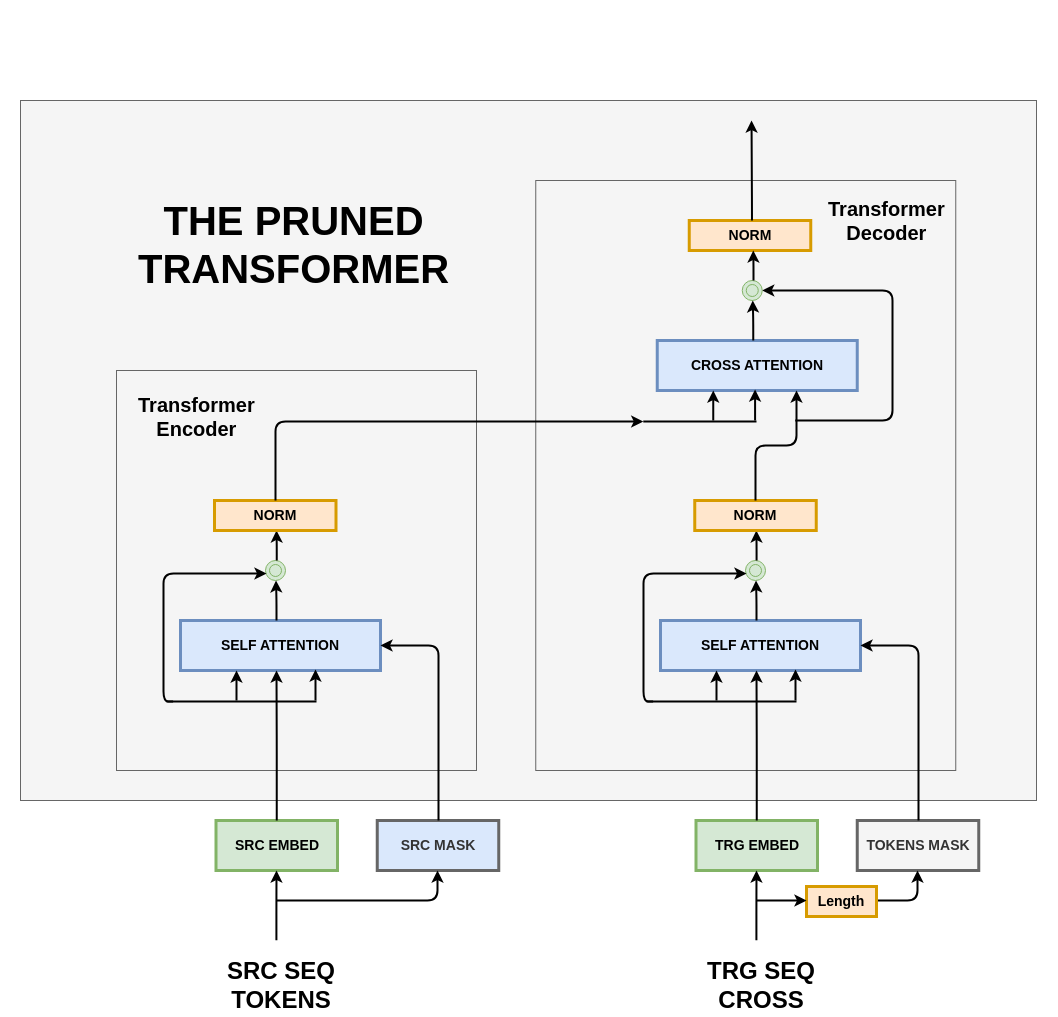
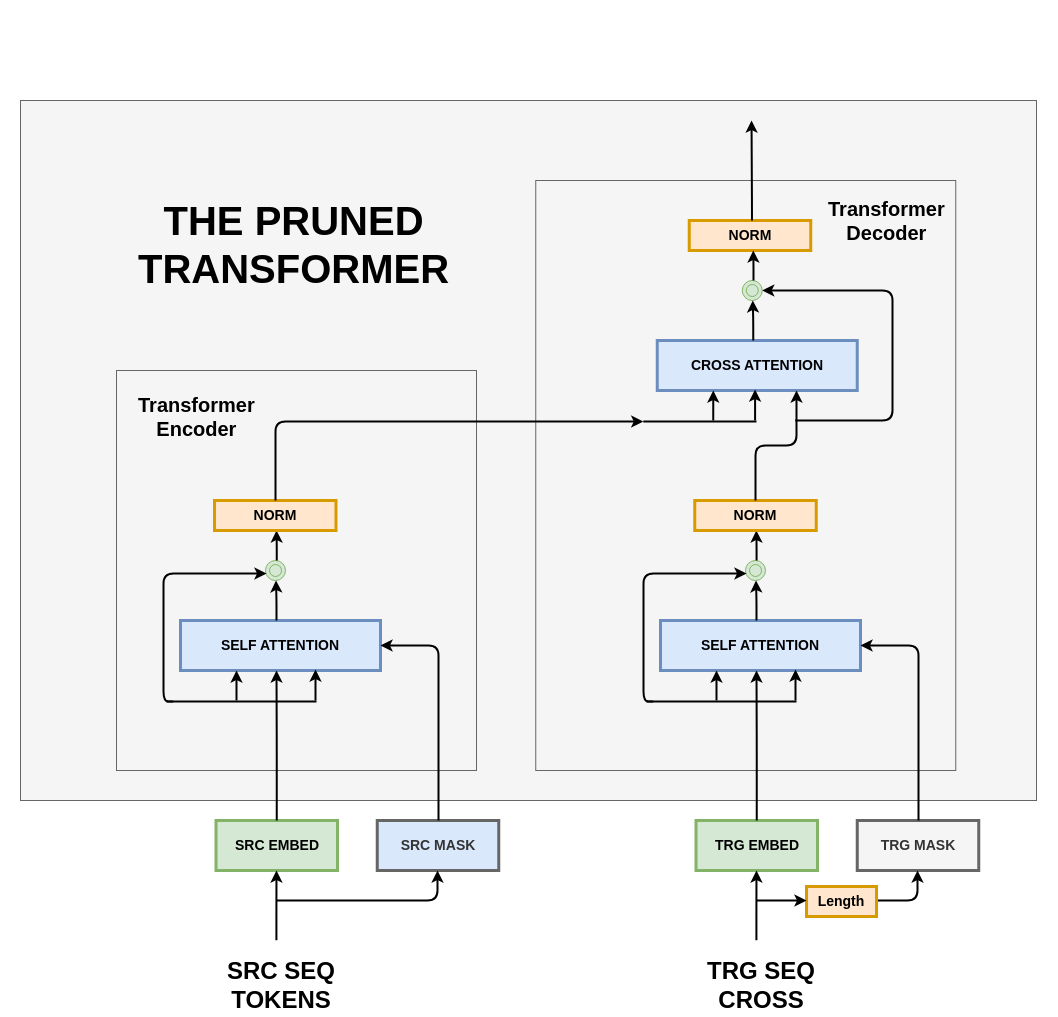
  <mxCell id="0" />
  <mxCell id="1" parent="0" />
  <mxCell id="2" value="" style="rounded=0;whiteSpace=wrap;html=1;strokeColor=#666666;fillColor=#f5f5f5;fontSize=14;fontColor=#333333;" vertex="1" parent="1"><mxGeometry x="20" y="100" width="1016" height="700" as="geometry" /></mxCell>
  <mxCell id="3" value="" style="rounded=0;whiteSpace=wrap;html=1;strokeColor=#666666;fillColor=#f5f5f5;fontSize=14;fontColor=#333333;" vertex="1" parent="1"><mxGeometry x="535.25" y="180" width="420" height="590" as="geometry" /></mxCell>
  <mxCell id="4" value="" style="rounded=0;whiteSpace=wrap;html=1;strokeColor=#666666;fillColor=#f5f5f5;fontSize=14;fontColor=#333333;" vertex="1" parent="1"><mxGeometry x="116" y="370" width="360" height="400" as="geometry" /></mxCell>
  <mxCell id="5" value="SRC EMBED" style="whiteSpace=wrap;align=center;verticalAlign=middle;fontStyle=1;strokeWidth=3;fontSize=14;fillColor=#d5e8d4;strokeColor=#82b366;" vertex="1" parent="1"><mxGeometry x="215.5" y="820" width="121.5" height="50" as="geometry" /></mxCell>
  <mxCell id="6" value="SELF ATTENTION" style="whiteSpace=wrap;align=center;verticalAlign=middle;fontStyle=1;strokeWidth=3;fillColor=#dae8fc;fontSize=14;strokeColor=#6c8ebf;" vertex="1" parent="1"><mxGeometry x="180" y="620" width="200" height="50" as="geometry" /></mxCell>
  <mxCell id="7" value="SRC MASK" style="whiteSpace=wrap;align=center;verticalAlign=middle;fontStyle=1;strokeWidth=3;fontSize=14;fillColor=#dae8fc;strokeColor=#666666;fontColor=#333333;" vertex="1" parent="1"><mxGeometry x="376.75" y="820" width="121.5" height="50" as="geometry" /></mxCell>
  <mxCell id="8" value="" style="edgeStyle=segmentEdgeStyle;endArrow=classic;html=1;strokeWidth=2;fontSize=14;entryX=1;entryY=0.5;entryDx=0;entryDy=0;" edge="1" parent="1" target="6"><mxGeometry width="50" height="50" relative="1" as="geometry"><mxPoint x="438" y="820" as="sourcePoint" /><mxPoint x="536" y="570" as="targetPoint" /><Array as="points"><mxPoint x="438" y="645" /></Array></mxGeometry></mxCell>
  <mxCell id="9" value="" style="edgeStyle=elbowEdgeStyle;elbow=vertical;endArrow=classic;html=1;strokeWidth=2;fontSize=14;exitX=0.5;exitY=0;exitDx=0;exitDy=0;" edge="1" parent="1" source="5"><mxGeometry width="50" height="50" relative="1" as="geometry"><mxPoint x="276.25" y="750" as="sourcePoint" /><mxPoint y="670" as="targetPoint" x="276" /></mxGeometry></mxCell>
  <mxCell id="10" value="" style="edgeStyle=elbowEdgeStyle;elbow=vertical;endArrow=classic;html=1;strokeWidth=2;fontSize=14;" edge="1" parent="1"><mxGeometry width="50" height="50" relative="1" as="geometry"><mxPoint x="236" y="700" as="sourcePoint" /><mxPoint x="236" y="670" as="targetPoint" /></mxGeometry></mxCell>
  <mxCell id="11" value="" style="edgeStyle=elbowEdgeStyle;elbow=vertical;endArrow=classic;html=1;strokeWidth=2;fontSize=14;" edge="1" parent="1"><mxGeometry width="50" height="50" relative="1" as="geometry"><mxPoint x="315" y="700" as="sourcePoint" /><mxPoint x="315" y="669" as="targetPoint" /></mxGeometry></mxCell>
  <mxCell id="12" value="" style="line;strokeWidth=2;html=1;fillColor=#FF99FF;fontSize=14;" vertex="1" parent="1"><mxGeometry x="166" y="696" width="150" height="10" as="geometry" /></mxCell>
  <mxCell id="13" value="" style="edgeStyle=elbowEdgeStyle;elbow=vertical;endArrow=classic;html=1;strokeWidth=2;fontSize=14;exitX=0.469;exitY=-0.343;exitDx=0;exitDy=0;exitPerimeter=0;" edge="1" parent="1" source="15"><mxGeometry width="50" height="50" relative="1" as="geometry"><mxPoint y="920" as="sourcePoint" x="276" /><mxPoint y="870" as="targetPoint" x="276" /><Array as="points" /></mxGeometry></mxCell>
  <mxCell id="14" value="" style="edgeStyle=segmentEdgeStyle;endArrow=classic;html=1;strokeWidth=2;fontSize=14;" edge="1" parent="1"><mxGeometry width="50" height="50" relative="1" as="geometry"><mxPoint y="900" as="sourcePoint" x="276" /><mxPoint x="437" y="870" as="targetPoint" /><Array as="points"><mxPoint x="387" y="900" /><mxPoint x="437" y="900" /></Array></mxGeometry></mxCell>
  <mxCell id="15" value="&lt;div style=&quot;text-align: center&quot;&gt;&lt;span style=&quot;font-size: 24px ; font-family: &amp;#34;helvetica&amp;#34; ; font-weight: 700&quot;&gt;SRC SEQ TOKENS&lt;/span&gt;&lt;/div&gt;" style="text;whiteSpace=wrap;html=1;fontSize=14;" vertex="1" parent="1"><mxGeometry x="214" y="950" width="132" height="30" as="geometry" /></mxCell>
  <mxCell id="16" value="" style="ellipse;shape=doubleEllipse;whiteSpace=wrap;html=1;aspect=fixed;fillColor=#d5e8d4;fontSize=14;strokeColor=#82b366;" vertex="1" parent="1"><mxGeometry x="265" y="560" width="20" height="20" as="geometry" /></mxCell>
  <mxCell id="17" value="" style="edgeStyle=elbowEdgeStyle;elbow=vertical;endArrow=classic;html=1;strokeWidth=2;fontSize=14;exitX=0.5;exitY=0;exitDx=0;exitDy=0;" edge="1" parent="1"><mxGeometry width="50" height="50" relative="1" as="geometry"><mxPoint x="276.25" y="560" as="sourcePoint" /><mxPoint y="530" as="targetPoint" x="276" /></mxGeometry></mxCell>
  <mxCell id="18" value="" style="edgeStyle=elbowEdgeStyle;elbow=vertical;endArrow=classic;html=1;strokeWidth=2;fontSize=14;" edge="1" parent="1"><mxGeometry width="50" height="50" relative="1" as="geometry"><mxPoint y="620" as="sourcePoint" x="276" /><mxPoint x="275.5" y="580" as="targetPoint" /></mxGeometry></mxCell>
  <mxCell id="19" value="" style="edgeStyle=segmentEdgeStyle;endArrow=classic;html=1;strokeWidth=2;fontSize=14;exitX=0.044;exitY=0.3;exitDx=0;exitDy=0;exitPerimeter=0;" edge="1" parent="1"><mxGeometry width="50" height="50" relative="1" as="geometry"><mxPoint x="172.6" y="701" as="sourcePoint" /><mxPoint x="266" y="573" as="targetPoint" /><Array as="points"><mxPoint x="163" y="573" /></Array></mxGeometry></mxCell>
  <mxCell id="20" value="NORM" style="whiteSpace=wrap;align=center;verticalAlign=middle;fontStyle=1;strokeWidth=3;fontSize=14;fillColor=#ffe6cc;strokeColor=#d79b00;" vertex="1" parent="1"><mxGeometry x="214" y="500" width="121.5" height="30" as="geometry" /></mxCell>
  <mxCell id="21" value="TRG EMBED" style="whiteSpace=wrap;align=center;verticalAlign=middle;fontStyle=1;strokeWidth=3;fontSize=14;fillColor=#d5e8d4;strokeColor=#82b366;" vertex="1" parent="1"><mxGeometry x="695.5" y="820" width="121.5" height="50" as="geometry" /></mxCell>
  <mxCell id="22" value="SELF ATTENTION" style="whiteSpace=wrap;align=center;verticalAlign=middle;fontStyle=1;strokeWidth=3;fillColor=#dae8fc;fontSize=14;strokeColor=#6c8ebf;" vertex="1" parent="1"><mxGeometry x="660" y="620" width="200" height="50" as="geometry" /></mxCell>
- <mxCell id="23" value="TOKENS MASK" style="whiteSpace=wrap;align=center;verticalAlign=middle;fontStyle=1;strokeWidth=3;fontSize=14;fillColor=#f5f5f5;strokeColor=#666666;fontColor=#333333;" vertex="1" parent="1"><mxGeometry x="856.75" y="820" width="121.5" height="50" as="geometry" /></mxCell>
+ <mxCell id="23" value="TRG MASK" style="whiteSpace=wrap;align=center;verticalAlign=middle;fontStyle=1;strokeWidth=3;fontSize=14;fillColor=#f5f5f5;strokeColor=#666666;fontColor=#333333;" vertex="1" parent="1"><mxGeometry x="856.75" y="820" width="121.5" height="50" as="geometry" /></mxCell>
  <mxCell id="24" value="" style="edgeStyle=segmentEdgeStyle;endArrow=classic;html=1;strokeWidth=2;fontSize=14;entryX=1;entryY=0.5;entryDx=0;entryDy=0;" edge="1" parent="1" target="22"><mxGeometry width="50" height="50" relative="1" as="geometry"><mxPoint x="918" y="820" as="sourcePoint" /><mxPoint x="1016" y="570" as="targetPoint" /><Array as="points"><mxPoint x="918" y="645" /></Array></mxGeometry></mxCell>
  <mxCell id="25" value="" style="edgeStyle=elbowEdgeStyle;elbow=vertical;endArrow=classic;html=1;strokeWidth=2;fontSize=14;exitX=0.5;exitY=0;exitDx=0;exitDy=0;" edge="1" parent="1" source="21"><mxGeometry width="50" height="50" relative="1" as="geometry"><mxPoint x="756.25" y="750" as="sourcePoint" /><mxPoint x="756" y="670" as="targetPoint" /></mxGeometry></mxCell>
  <mxCell id="26" value="" style="edgeStyle=elbowEdgeStyle;elbow=vertical;endArrow=classic;html=1;strokeWidth=2;fontSize=14;" edge="1" parent="1"><mxGeometry width="50" height="50" relative="1" as="geometry"><mxPoint x="716" y="700" as="sourcePoint" /><mxPoint x="716" y="670" as="targetPoint" /></mxGeometry></mxCell>
  <mxCell id="27" value="" style="edgeStyle=elbowEdgeStyle;elbow=vertical;endArrow=classic;html=1;strokeWidth=2;fontSize=14;" edge="1" parent="1"><mxGeometry width="50" height="50" relative="1" as="geometry"><mxPoint x="795" y="700" as="sourcePoint" /><mxPoint x="795" y="669" as="targetPoint" /></mxGeometry></mxCell>
  <mxCell id="28" value="" style="line;strokeWidth=2;html=1;fillColor=#FF99FF;fontSize=14;" vertex="1" parent="1"><mxGeometry x="646" y="696" width="150" height="10" as="geometry" /></mxCell>
  <mxCell id="29" value="" style="edgeStyle=elbowEdgeStyle;elbow=vertical;endArrow=classic;html=1;strokeWidth=2;fontSize=14;exitX=0.469;exitY=-0.343;exitDx=0;exitDy=0;exitPerimeter=0;" edge="1" parent="1" source="31"><mxGeometry width="50" height="50" relative="1" as="geometry"><mxPoint x="756" y="920" as="sourcePoint" /><mxPoint x="756" y="870" as="targetPoint" /><Array as="points" /></mxGeometry></mxCell>
  <mxCell id="30" value="" style="edgeStyle=segmentEdgeStyle;endArrow=classic;html=1;strokeWidth=2;fontSize=14;" edge="1" parent="1" source="37"><mxGeometry width="50" height="50" relative="1" as="geometry"><mxPoint x="756" y="900" as="sourcePoint" /><mxPoint x="917" y="870" as="targetPoint" /><Array as="points"><mxPoint x="867" y="900" /><mxPoint x="917" y="900" /></Array></mxGeometry></mxCell>
  <mxCell id="31" value="&lt;div style=&quot;text-align: center&quot;&gt;&lt;span style=&quot;font-size: 24px ; font-family: &amp;#34;helvetica&amp;#34; ; font-weight: 700&quot;&gt;TRG SEQ CROSS&lt;/span&gt;&lt;/div&gt;" style="text;whiteSpace=wrap;html=1;fontSize=14;" vertex="1" parent="1"><mxGeometry x="694" y="950" width="132" height="30" as="geometry" /></mxCell>
  <mxCell id="32" value="" style="ellipse;shape=doubleEllipse;whiteSpace=wrap;html=1;aspect=fixed;fillColor=#d5e8d4;fontSize=14;strokeColor=#82b366;" vertex="1" parent="1"><mxGeometry x="745" y="560" width="20" height="20" as="geometry" /></mxCell>
  <mxCell id="33" value="" style="edgeStyle=elbowEdgeStyle;elbow=vertical;endArrow=classic;html=1;strokeWidth=2;fontSize=14;exitX=0.5;exitY=0;exitDx=0;exitDy=0;" edge="1" parent="1"><mxGeometry width="50" height="50" relative="1" as="geometry"><mxPoint x="756.08" y="560" as="sourcePoint" /><mxPoint x="755.83" y="530" as="targetPoint" /></mxGeometry></mxCell>
  <mxCell id="34" value="" style="edgeStyle=elbowEdgeStyle;elbow=vertical;endArrow=classic;html=1;strokeWidth=2;fontSize=14;" edge="1" parent="1"><mxGeometry width="50" height="50" relative="1" as="geometry"><mxPoint x="756" y="620" as="sourcePoint" /><mxPoint x="755.5" y="580" as="targetPoint" /></mxGeometry></mxCell>
  <mxCell id="35" value="NORM" style="whiteSpace=wrap;align=center;verticalAlign=middle;fontStyle=1;strokeWidth=3;fontSize=14;fillColor=#ffe6cc;strokeColor=#d79b00;" vertex="1" parent="1"><mxGeometry x="688.75" y="220" width="121.5" height="30" as="geometry" /></mxCell>
  <mxCell id="36" value="" style="edgeStyle=segmentEdgeStyle;endArrow=classic;html=1;strokeWidth=2;fontSize=14;exitX=0.044;exitY=0.3;exitDx=0;exitDy=0;exitPerimeter=0;" edge="1" parent="1"><mxGeometry width="50" height="50" relative="1" as="geometry"><mxPoint x="652.6" y="701" as="sourcePoint" /><mxPoint x="746" y="573" as="targetPoint" /><Array as="points"><mxPoint x="643" y="573" /></Array></mxGeometry></mxCell>
  <mxCell id="37" value="Length" style="whiteSpace=wrap;align=center;verticalAlign=middle;fontStyle=1;strokeWidth=3;fontSize=14;fillColor=#ffe6cc;strokeColor=#d79b00;" vertex="1" parent="1"><mxGeometry x="806" y="886" width="70" height="30" as="geometry" /></mxCell>
  <mxCell id="38" value="" style="edgeStyle=segmentEdgeStyle;endArrow=classic;html=1;strokeWidth=2;fontSize=14;" edge="1" parent="1" target="37"><mxGeometry width="50" height="50" relative="1" as="geometry"><mxPoint x="756" y="900" as="sourcePoint" /><mxPoint x="917" y="870" as="targetPoint" /><Array as="points" /></mxGeometry></mxCell>
  <mxCell id="39" value="CROSS ATTENTION" style="whiteSpace=wrap;align=center;verticalAlign=middle;fontStyle=1;strokeWidth=3;fillColor=#dae8fc;fontSize=14;strokeColor=#6c8ebf;" vertex="1" parent="1"><mxGeometry x="656.75" y="340" width="200" height="50" as="geometry" /></mxCell>
  <mxCell id="40" value="" style="edgeStyle=elbowEdgeStyle;elbow=vertical;endArrow=classic;html=1;strokeWidth=2;fontSize=14;" edge="1" parent="1"><mxGeometry width="50" height="50" relative="1" as="geometry"><mxPoint x="712.75" y="420" as="sourcePoint" /><mxPoint x="712.75" y="390" as="targetPoint" /></mxGeometry></mxCell>
  <mxCell id="41" value="" style="edgeStyle=elbowEdgeStyle;elbow=vertical;endArrow=classic;html=1;strokeWidth=2;fontSize=14;" edge="1" parent="1"><mxGeometry width="50" height="50" relative="1" as="geometry"><mxPoint x="754.58" y="420" as="sourcePoint" /><mxPoint x="754.58" y="389" as="targetPoint" /></mxGeometry></mxCell>
  <mxCell id="42" value="" style="line;strokeWidth=2;html=1;fillColor=#FF99FF;fontSize=14;" vertex="1" parent="1"><mxGeometry x="642.75" y="416" width="113.25" height="10" as="geometry" /></mxCell>
  <mxCell id="43" value="" style="ellipse;shape=doubleEllipse;whiteSpace=wrap;html=1;aspect=fixed;fillColor=#d5e8d4;fontSize=14;strokeColor=#82b366;" vertex="1" parent="1"><mxGeometry x="741.75" y="280" width="20" height="20" as="geometry" /></mxCell>
  <mxCell id="44" value="" style="edgeStyle=elbowEdgeStyle;elbow=vertical;endArrow=classic;html=1;strokeWidth=2;fontSize=14;exitX=0.5;exitY=0;exitDx=0;exitDy=0;" edge="1" parent="1"><mxGeometry width="50" height="50" relative="1" as="geometry"><mxPoint x="753" y="280" as="sourcePoint" /><mxPoint x="752.75" y="250" as="targetPoint" /></mxGeometry></mxCell>
  <mxCell id="45" value="" style="edgeStyle=elbowEdgeStyle;elbow=vertical;endArrow=classic;html=1;strokeWidth=2;fontSize=14;" edge="1" parent="1"><mxGeometry width="50" height="50" relative="1" as="geometry"><mxPoint x="752.75" y="340" as="sourcePoint" /><mxPoint x="752.25" y="300" as="targetPoint" /></mxGeometry></mxCell>
  <mxCell id="46" value="" style="edgeStyle=segmentEdgeStyle;endArrow=classic;html=1;strokeWidth=2;fontSize=14;entryX=1;entryY=0.5;entryDx=0;entryDy=0;" edge="1" parent="1" target="43"><mxGeometry width="50" height="50" relative="1" as="geometry"><mxPoint x="794.75" y="420" as="sourcePoint" /><mxPoint x="761.75" y="280" as="targetPoint" /><Array as="points"><mxPoint x="892" y="420" /><mxPoint x="892" y="290" /></Array></mxGeometry></mxCell>
  <mxCell id="47" value="NORM" style="whiteSpace=wrap;align=center;verticalAlign=middle;fontStyle=1;strokeWidth=3;fontSize=14;fillColor=#ffe6cc;strokeColor=#d79b00;" vertex="1" parent="1"><mxGeometry x="694.25" y="500" width="121.5" height="30" as="geometry" /></mxCell>
  <mxCell id="48" value="" style="edgeStyle=elbowEdgeStyle;elbow=vertical;endArrow=classic;html=1;strokeWidth=2;fontSize=14;exitX=0.5;exitY=0;exitDx=0;exitDy=0;" edge="1" parent="1" source="47"><mxGeometry width="50" height="50" relative="1" as="geometry"><mxPoint x="786" y="490" as="sourcePoint" /><mxPoint x="796" y="390" as="targetPoint" /></mxGeometry></mxCell>
  <mxCell id="49" value="" style="edgeStyle=elbowEdgeStyle;elbow=horizontal;endArrow=classic;html=1;strokeWidth=2;fontSize=14;entryX=0;entryY=0.5;entryDx=0;entryDy=0;entryPerimeter=0;" edge="1" parent="1" target="42"><mxGeometry width="50" height="50" relative="1" as="geometry"><mxPoint x="275" y="500" as="sourcePoint" /><mxPoint x="616" y="390" as="targetPoint" /><Array as="points"><mxPoint x="275" y="440" /><mxPoint x="476" y="290" /><mxPoint x="486" y="20" /></Array></mxGeometry></mxCell>
  <mxCell id="50" value="" style="edgeStyle=elbowEdgeStyle;elbow=vertical;endArrow=classic;html=1;strokeWidth=2;fontSize=14;exitX=0.5;exitY=0;exitDx=0;exitDy=0;" edge="1" parent="1"><mxGeometry width="50" height="50" relative="1" as="geometry"><mxPoint x="751.47" y="220" as="sourcePoint" /><mxPoint x="751.04" y="120" as="targetPoint" /><Array as="points"><mxPoint x="755.86" y="205" /></Array></mxGeometry></mxCell>
  <mxCell id="51" value="&lt;div style=&quot;text-align: center&quot;&gt;&lt;span style=&quot;font-family: &amp;#34;helvetica&amp;#34; ; font-size: 20px ; font-weight: 700&quot;&gt;Transformer&lt;/span&gt;&lt;/div&gt;&lt;span style=&quot;color: rgb(0 , 0 , 0) ; font-family: &amp;#34;helvetica&amp;#34; ; font-size: 20px ; font-style: normal ; font-weight: 700 ; letter-spacing: normal ; text-indent: 0px ; text-transform: none ; word-spacing: 0px ; background-color: rgb(248 , 249 , 250) ; display: inline ; float: none&quot;&gt;&lt;div style=&quot;text-align: center&quot;&gt;Encoder&lt;/div&gt;&lt;/span&gt;" style="text;whiteSpace=wrap;html=1;fontSize=14;" vertex="1" parent="1"><mxGeometry x="136" y="386" width="140" height="30" as="geometry" /></mxCell>
  <mxCell id="52" value="&lt;div style=&quot;text-align: center&quot;&gt;&lt;span style=&quot;font-family: &amp;#34;helvetica&amp;#34; ; font-size: 20px ; font-weight: 700&quot;&gt;Transformer&lt;/span&gt;&lt;/div&gt;&lt;span style=&quot;color: rgb(0 , 0 , 0) ; font-family: &amp;#34;helvetica&amp;#34; ; font-size: 20px ; font-style: normal ; font-weight: 700 ; letter-spacing: normal ; text-indent: 0px ; text-transform: none ; word-spacing: 0px ; background-color: rgb(248 , 249 , 250) ; display: inline ; float: none&quot;&gt;&lt;div style=&quot;text-align: center&quot;&gt;Decoder&lt;/div&gt;&lt;/span&gt;" style="text;whiteSpace=wrap;html=1;fontSize=14;" vertex="1" parent="1"><mxGeometry x="826" y="190" width="140" height="30" as="geometry" /></mxCell>
  <mxCell id="53" value="&lt;div style=&quot;text-align: center&quot;&gt;&lt;font face=&quot;helvetica&quot;&gt;&lt;span style=&quot;font-size: 20px&quot;&gt;&lt;b style=&quot;font-size: 40px&quot;&gt;THE PRUNED TRANSFORMER&lt;/b&gt;&lt;/span&gt;&lt;/font&gt;&lt;/div&gt;" style="text;whiteSpace=wrap;html=1;fontSize=14;" vertex="1" parent="1"><mxGeometry x="136" y="190" width="300" height="30" as="geometry" /></mxCell>
